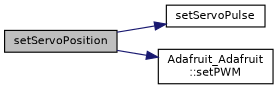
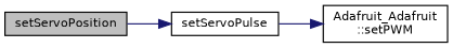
  digraph {
    rankdir=LR
    node [color=black fillcolor=white fontname=Helvetica fontsize=10 shape=record style=filled]
    edge [color=midnightblue fontname=Helvetica fontsize=10 labelfontname=Helvetica labelfontsize=10 style=solid]
    n1 [fillcolor=grey75 fontcolor=black height=0.2 label=setServoPosition width=0.4]
    n2 [height=0.2 label=setServoPulse width=0.4]
    n3 [height=0.2 label="Adafruit_Adafruit\l::setPWM" width=0.4]
    n1 -> n2
-   n1 -> n3
+   n2 -> n3
  }
